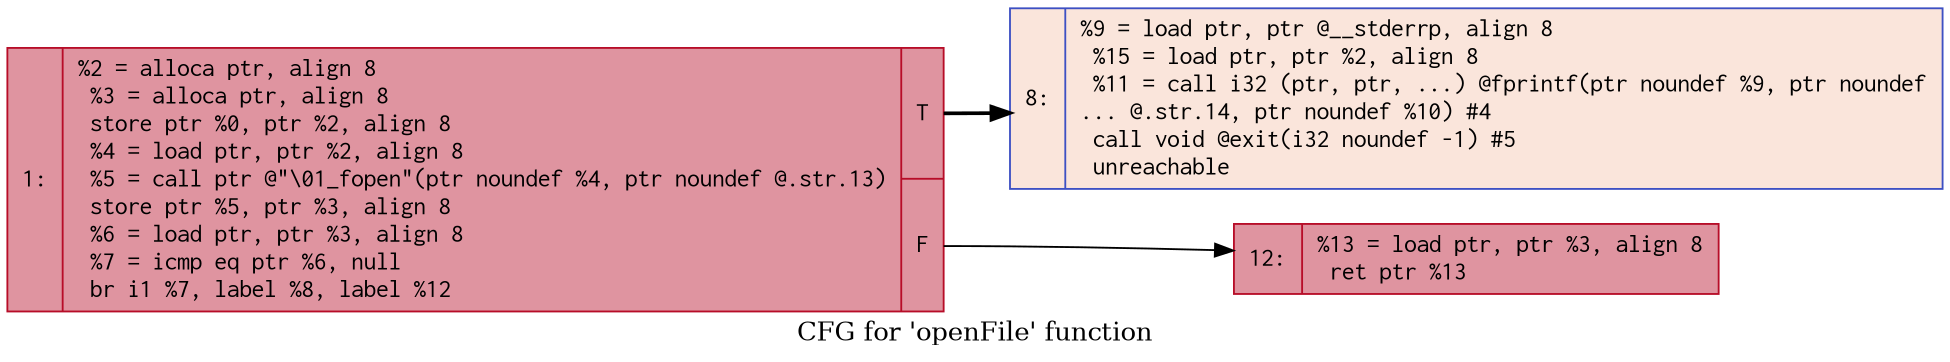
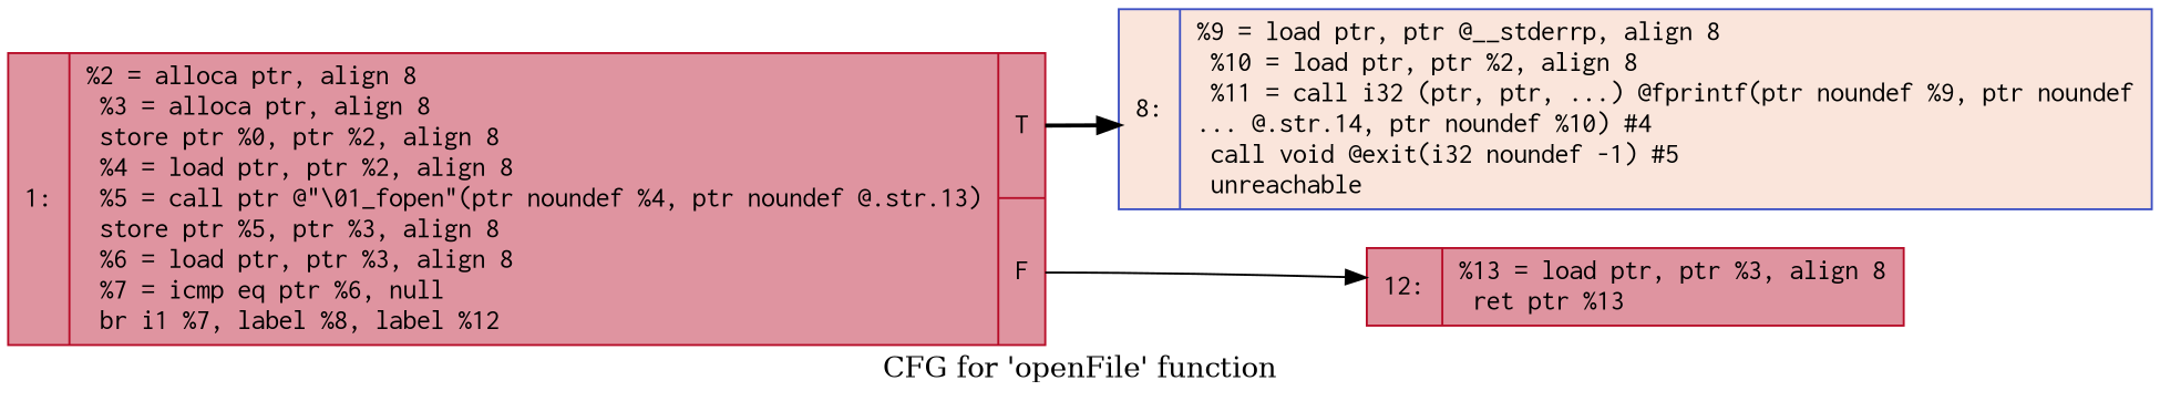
  digraph {
    label="CFG for 'openFile' function"
    rankdir=LR
    node [color="#b70d28ff" fillcolor="#b70d2870" fontname=Courier shape=record style=filled]
    n1 [label="{1:\l|  %2 = alloca ptr, align 8\l  %3 = alloca ptr, align 8\l  store ptr %0, ptr %2, align 8\l  %4 = load ptr, ptr %2, align 8\l  %5 = call ptr @\"\\01_fopen\"(ptr noundef %4, ptr noundef @.str.13)\l  store ptr %5, ptr %3, align 8\l  %6 = load ptr, ptr %3, align 8\l  %7 = icmp eq ptr %6, null\l  br i1 %7, label %8, label %12\l|{<s0>T|<s1>F}}"]
-   n2 [color="#3d50c3ff" fillcolor="#f4c5ad70" label="{8:\l|  %9 = load ptr, ptr @__stderrp, align 8\l  %15 = load ptr, ptr %2, align 8\l  %11 = call i32 (ptr, ptr, ...) @fprintf(ptr noundef %9, ptr noundef\l... @.str.14, ptr noundef %10) #4\l  call void @exit(i32 noundef -1) #5\l  unreachable\l}"]
+   n2 [color="#3d50c3ff" fillcolor="#f4c5ad70" label="{8:\l|  %9 = load ptr, ptr @__stderrp, align 8\l  %10 = load ptr, ptr %2, align 8\l  %11 = call i32 (ptr, ptr, ...) @fprintf(ptr noundef %9, ptr noundef\l... @.str.14, ptr noundef %10) #4\l  call void @exit(i32 noundef -1) #5\l  unreachable\l}"]
    n3 [label="{12:\l|  %13 = load ptr, ptr %3, align 8\l  ret ptr %13\l}"]
    n1 -> n2 [tailport=s0 style=bold]
    n1 -> n3 [tailport=s1 style=solid]
  }
